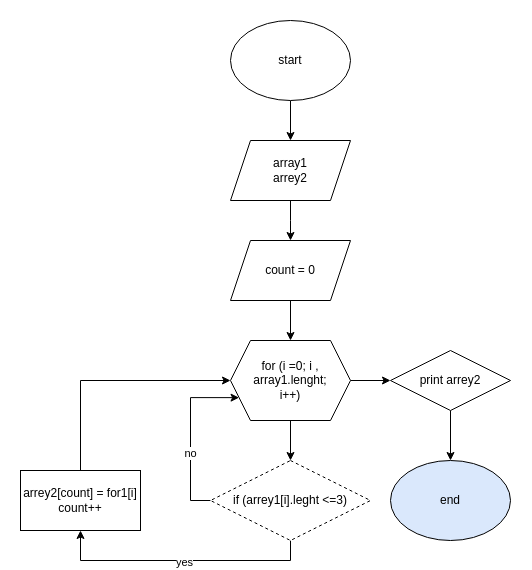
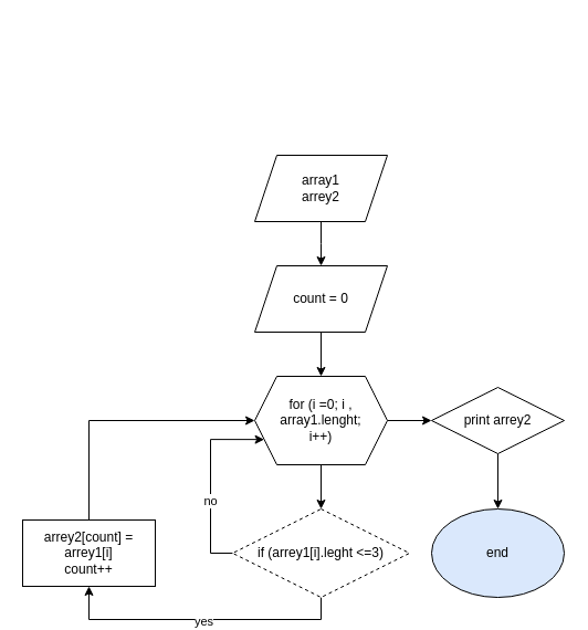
  <mxCell id="0" />
  <mxCell id="1" parent="0" />
- <mxCell id="2" style="edgeStyle=orthogonalEdgeStyle;rounded=0;orthogonalLoop=1;jettySize=auto;html=1;entryX=0.5;entryY=0;entryDx=0;entryDy=0;" edge="1" parent="1" source="3" target="5"><mxGeometry relative="1" as="geometry" /></mxCell>
- <mxCell id="3" value="start" style="ellipse;whiteSpace=wrap;html=1;" vertex="1" parent="1"><mxGeometry x="230" y="20" width="120" height="80" as="geometry" /></mxCell>
  <mxCell id="4" style="edgeStyle=orthogonalEdgeStyle;rounded=0;orthogonalLoop=1;jettySize=auto;html=1;entryX=0.5;entryY=0;entryDx=0;entryDy=0;" edge="1" parent="1" source="5"><mxGeometry relative="1" as="geometry"><mxPoint x="290" y="240" as="targetPoint" /></mxGeometry></mxCell>
  <mxCell id="5" value="array1&lt;br&gt;arrey2" style="shape=parallelogram;perimeter=parallelogramPerimeter;whiteSpace=wrap;html=1;fixedSize=1;" vertex="1" parent="1"><mxGeometry x="230" y="140" width="120" height="60" as="geometry" /></mxCell>
  <mxCell id="6" style="edgeStyle=orthogonalEdgeStyle;rounded=0;orthogonalLoop=1;jettySize=auto;html=1;exitX=0.5;exitY=1;exitDx=0;exitDy=0;entryX=0.5;entryY=0;entryDx=0;entryDy=0;" edge="1" parent="1" source="7" target="10"><mxGeometry relative="1" as="geometry" /></mxCell>
  <mxCell id="7" value="count = 0" style="shape=parallelogram;perimeter=parallelogramPerimeter;whiteSpace=wrap;html=1;fixedSize=1;" vertex="1" parent="1"><mxGeometry x="230" y="240" width="120" height="60" as="geometry" /></mxCell>
  <mxCell id="8" style="edgeStyle=orthogonalEdgeStyle;rounded=0;orthogonalLoop=1;jettySize=auto;html=1;exitX=0.5;exitY=1;exitDx=0;exitDy=0;entryX=0.5;entryY=0;entryDx=0;entryDy=0;" edge="1" parent="1" source="10" target="15"><mxGeometry relative="1" as="geometry" /></mxCell>
  <mxCell id="9" style="edgeStyle=orthogonalEdgeStyle;rounded=0;orthogonalLoop=1;jettySize=auto;html=1;exitX=1;exitY=0.5;exitDx=0;exitDy=0;entryX=0;entryY=0.5;entryDx=0;entryDy=0;" edge="1" parent="1" source="10" target="19"><mxGeometry relative="1" as="geometry" /></mxCell>
  <mxCell id="10" value="for (i =0; i , array1.lenght;&lt;br&gt;i++)" style="shape=hexagon;perimeter=hexagonPerimeter2;whiteSpace=wrap;html=1;fixedSize=1;" vertex="1" parent="1"><mxGeometry x="230" y="340" width="120" height="80" as="geometry" /></mxCell>
  <mxCell id="11" style="edgeStyle=orthogonalEdgeStyle;rounded=0;orthogonalLoop=1;jettySize=auto;html=1;exitX=0;exitY=0.5;exitDx=0;exitDy=0;entryX=0;entryY=0.75;entryDx=0;entryDy=0;" edge="1" parent="1" source="15" target="10"><mxGeometry relative="1" as="geometry"><Array as="points"><mxPoint x="190" y="500" /><mxPoint x="190" y="397" /></Array></mxGeometry></mxCell>
  <mxCell id="12" value="no" style="edgeLabel;html=1;align=center;verticalAlign=middle;resizable=0;points=[];" vertex="1" connectable="0" parent="11"><mxGeometry x="-0.207" y="1" relative="1" as="geometry"><mxPoint as="offset" /></mxGeometry></mxCell>
  <mxCell id="13" style="edgeStyle=orthogonalEdgeStyle;rounded=0;orthogonalLoop=1;jettySize=auto;html=1;entryX=0.5;entryY=1;entryDx=0;entryDy=0;exitX=0.5;exitY=1;exitDx=0;exitDy=0;" edge="1" parent="1" source="15" target="17"><mxGeometry relative="1" as="geometry" /></mxCell>
  <mxCell id="14" value="yes" style="edgeLabel;html=1;align=center;verticalAlign=middle;resizable=0;points=[];" vertex="1" connectable="0" parent="13"><mxGeometry x="-0.023" y="1" relative="1" as="geometry"><mxPoint as="offset" /></mxGeometry></mxCell>
  <mxCell id="15" value="if (arrey1[i].leght &amp;lt;=3)" style="rhombus;whiteSpace=wrap;html=1;dashed=1;" vertex="1" parent="1"><mxGeometry x="210" y="460" width="160" height="80" as="geometry" /></mxCell>
  <mxCell id="16" style="edgeStyle=orthogonalEdgeStyle;rounded=0;orthogonalLoop=1;jettySize=auto;html=1;exitX=0.5;exitY=0;exitDx=0;exitDy=0;entryX=0;entryY=0.5;entryDx=0;entryDy=0;" edge="1" parent="1" source="17" target="10"><mxGeometry relative="1" as="geometry" /></mxCell>
- <mxCell id="17" value="arrey2[count] = for1[i]&lt;br&gt;count++" style="rounded=0;whiteSpace=wrap;html=1;" vertex="1" parent="1"><mxGeometry x="20" y="470" width="120" height="60" as="geometry" /></mxCell>
+ <mxCell id="17" value="arrey2[count] = arrey1[i]&lt;br&gt;count++" style="rounded=0;whiteSpace=wrap;html=1;" vertex="1" parent="1"><mxGeometry x="20" y="470" width="120" height="60" as="geometry" /></mxCell>
  <mxCell id="18" style="edgeStyle=orthogonalEdgeStyle;rounded=0;orthogonalLoop=1;jettySize=auto;html=1;exitX=0.5;exitY=1;exitDx=0;exitDy=0;entryX=0.5;entryY=0;entryDx=0;entryDy=0;" edge="1" parent="1" source="19" target="20"><mxGeometry relative="1" as="geometry" /></mxCell>
  <mxCell id="19" value="print arrey2" style="rhombus;whiteSpace=wrap;html=1;" vertex="1" parent="1"><mxGeometry x="390" y="350" width="120" height="60" as="geometry" /></mxCell>
  <mxCell id="20" value="end" style="ellipse;whiteSpace=wrap;html=1;fillColor=#dae8fc;" vertex="1" parent="1"><mxGeometry x="390" y="460" width="120" height="80" as="geometry" /></mxCell>
